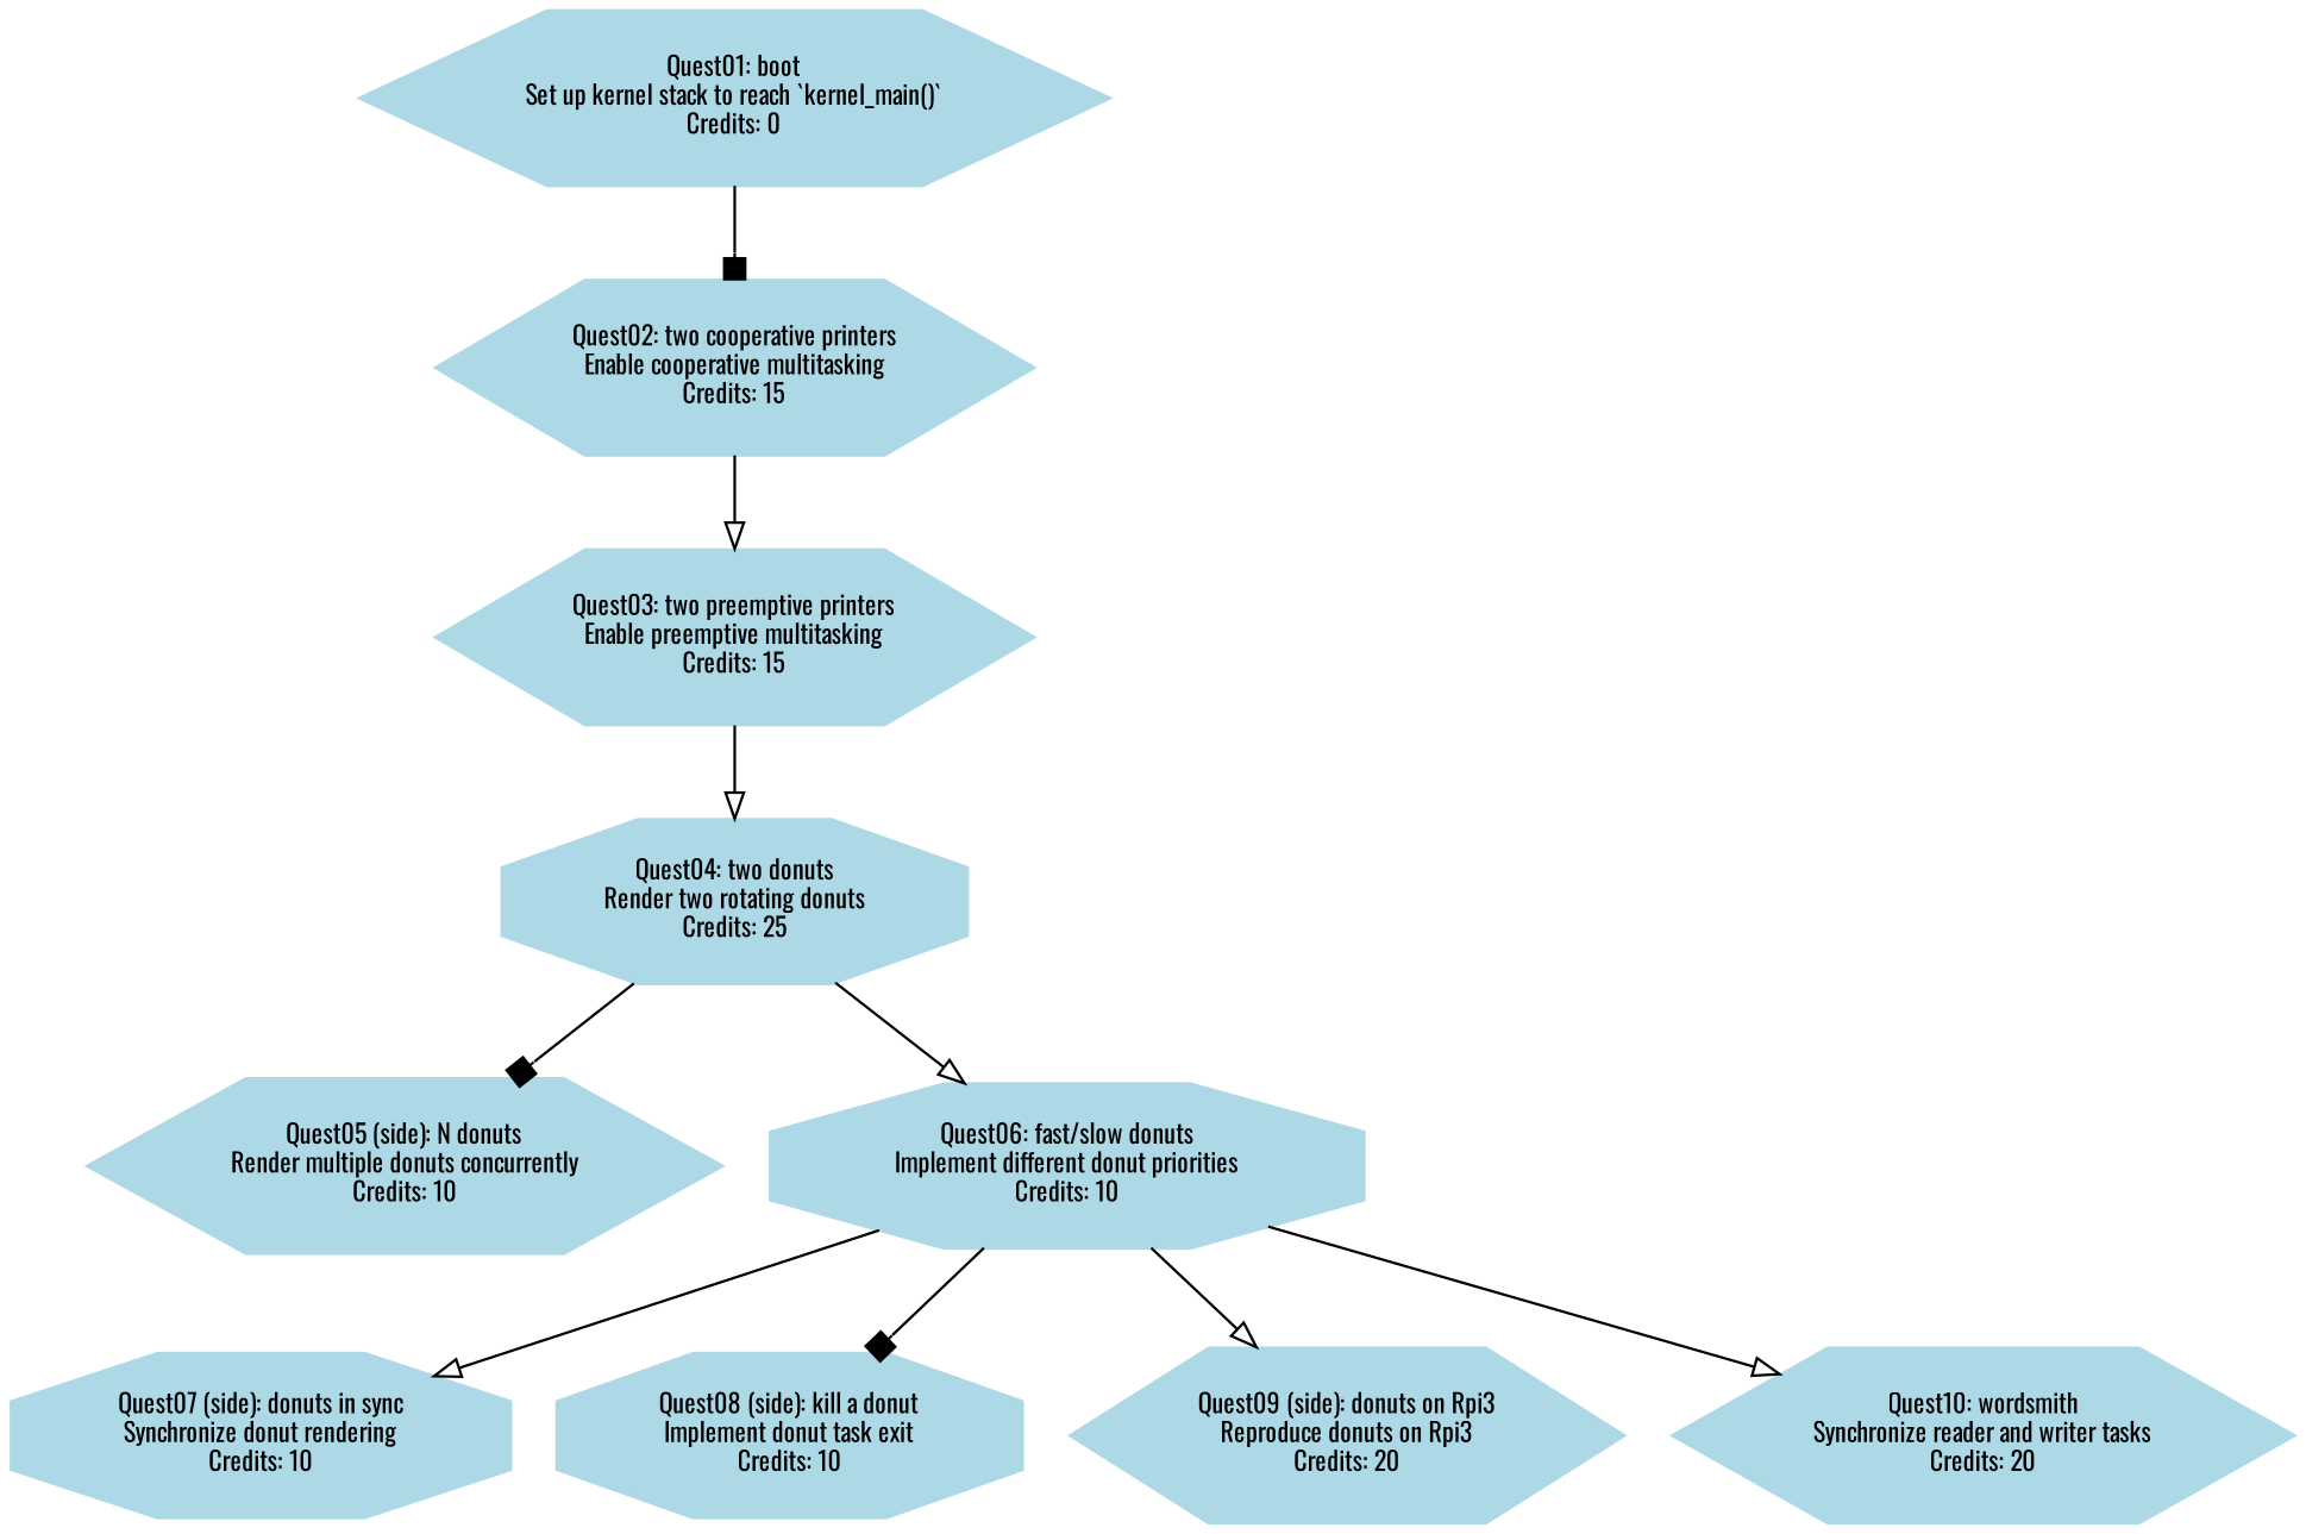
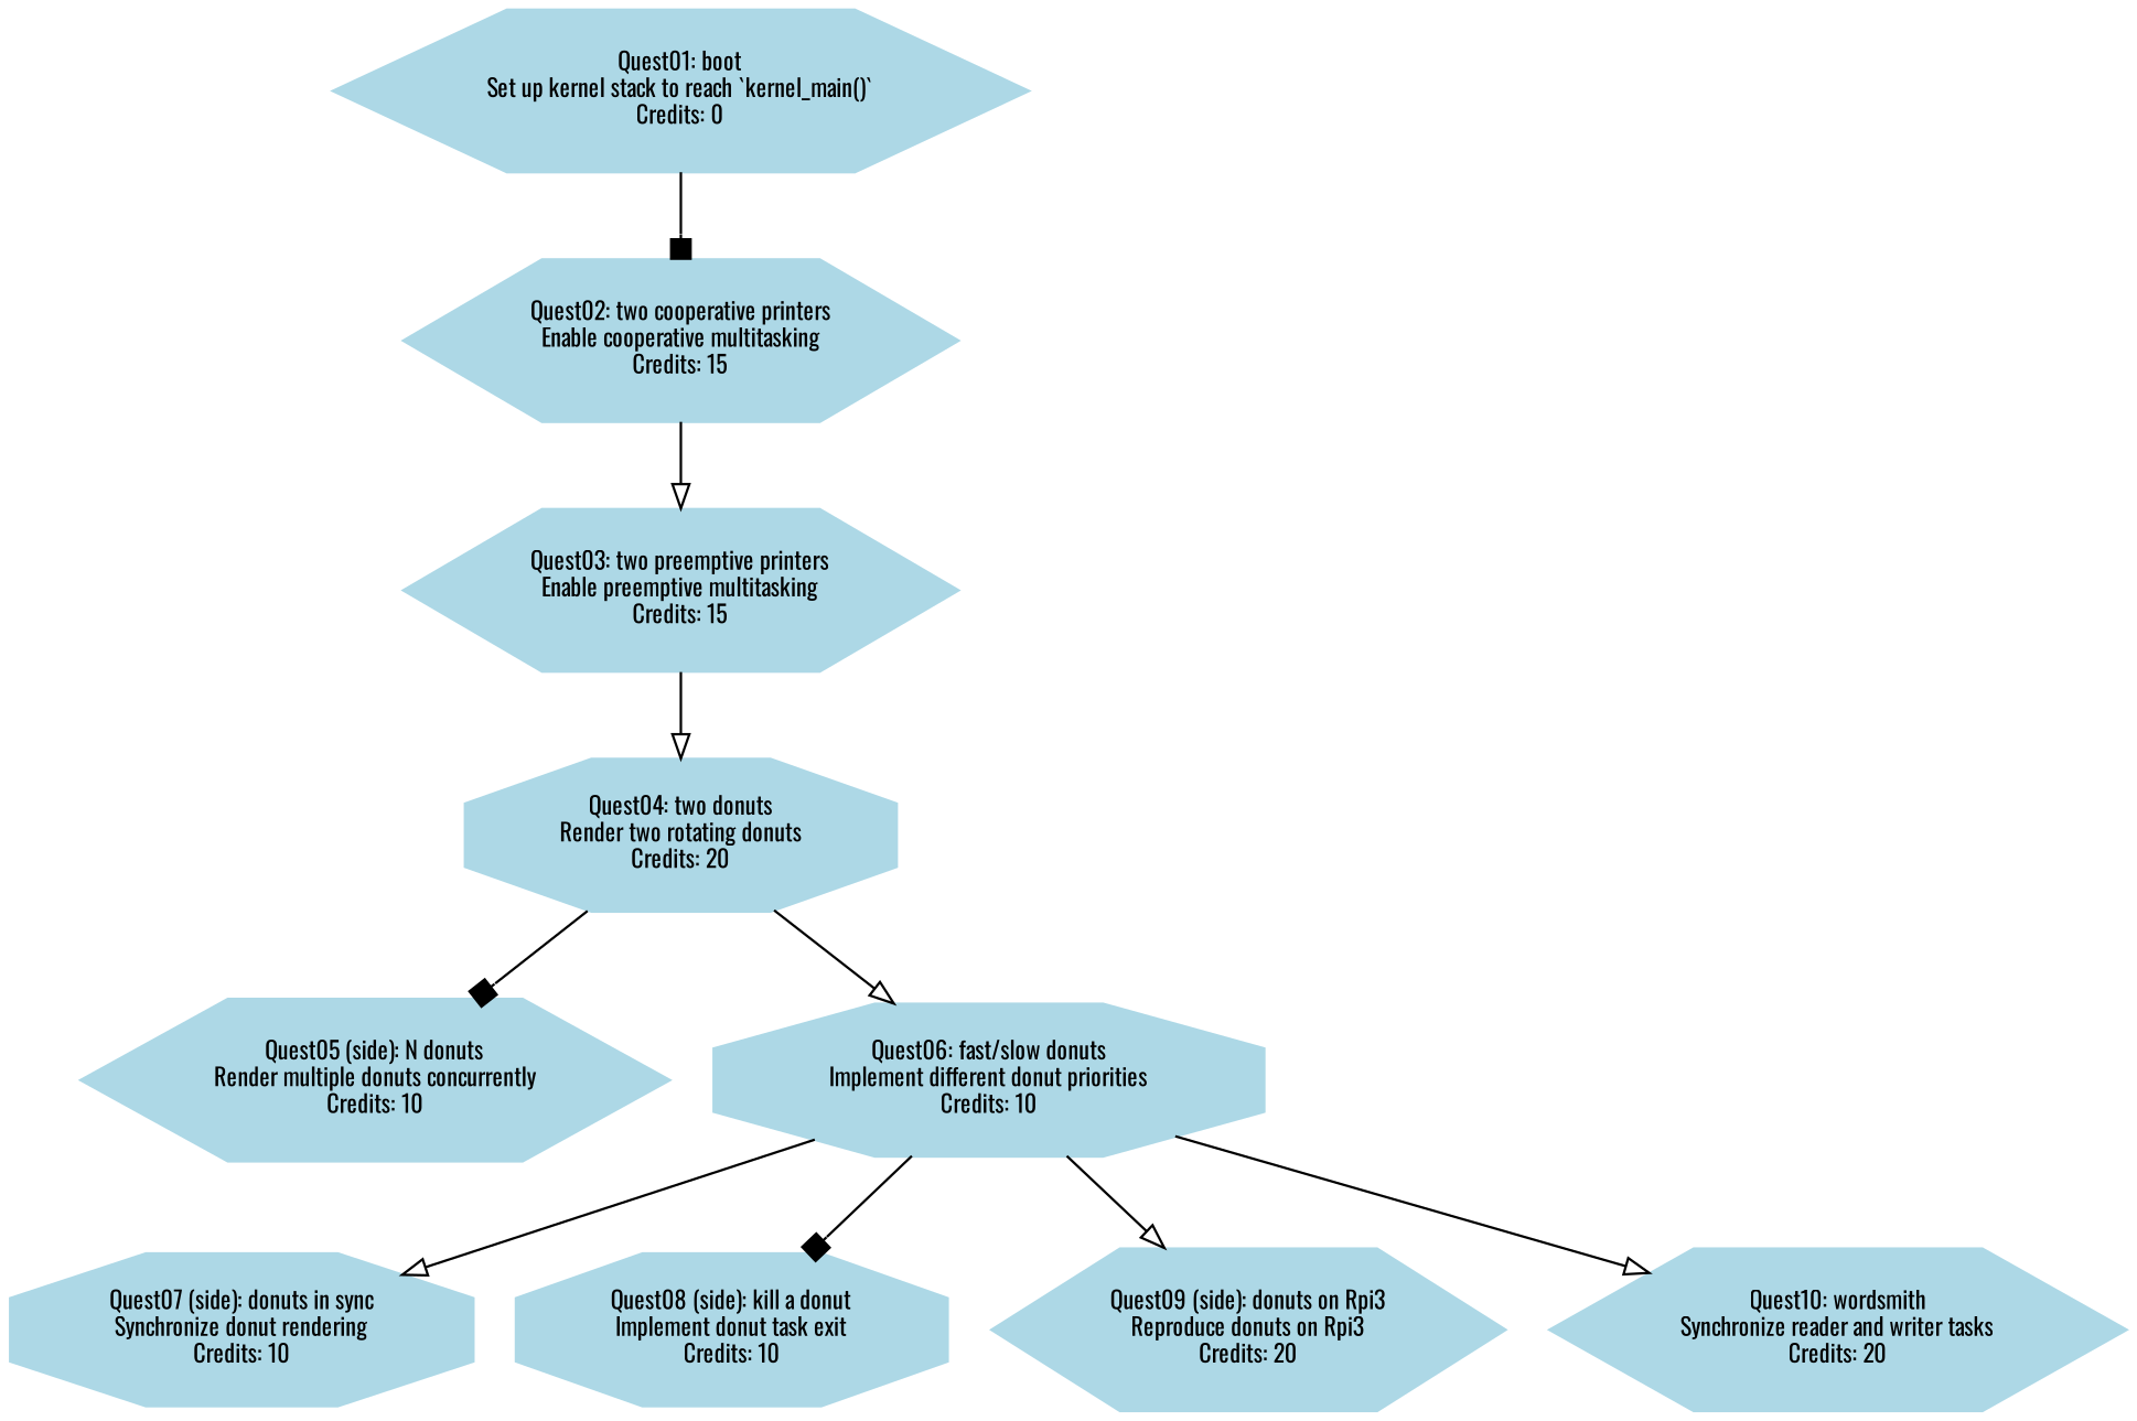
  digraph {
    fontname=Oswald
    node [color=lightblue fontsize=10 shape=hexagon style=filled fontname=Oswald]
    edge [arrowhead=onormal fontname=Oswald]
    n1 [label="Quest01: boot\nSet up kernel stack to reach `kernel_main()`\nCredits: 0"]
    n2 [label="Quest02: two cooperative printers\nEnable cooperative multitasking\nCredits: 15"]
    n3 [label="Quest03: two preemptive printers\nEnable preemptive multitasking\nCredits: 15"]
-   n4 [label="Quest04: two donuts\nRender two rotating donuts\nCredits: 25" shape=octagon]
+   n4 [label="Quest04: two donuts\nRender two rotating donuts\nCredits: 20" shape=octagon]
    n5 [label="Quest05 (side): N donuts\nRender multiple donuts concurrently\nCredits: 10"]
    n6 [label="Quest06: fast/slow donuts\nImplement different donut priorities\nCredits: 10" shape=octagon]
    n7 [label="Quest07 (side): donuts in sync\nSynchronize donut rendering\nCredits: 10" shape=octagon]
    n8 [label="Quest08 (side): kill a donut\nImplement donut task exit\nCredits: 10" shape=octagon]
    n9 [label="Quest09 (side): donuts on Rpi3\nReproduce donuts on Rpi3\nCredits: 20"]
    n10 [label="Quest10: wordsmith\nSynchronize reader and writer tasks\nCredits: 20"]
    n1 -> n2 [arrowhead=box]
    n2 -> n3
    n3 -> n4
    n4 -> n5 [arrowhead=box]
    n4 -> n6
    n6 -> n7
    n6 -> n8 [arrowhead=box]
    n6 -> n9
    n6 -> n10
  }
